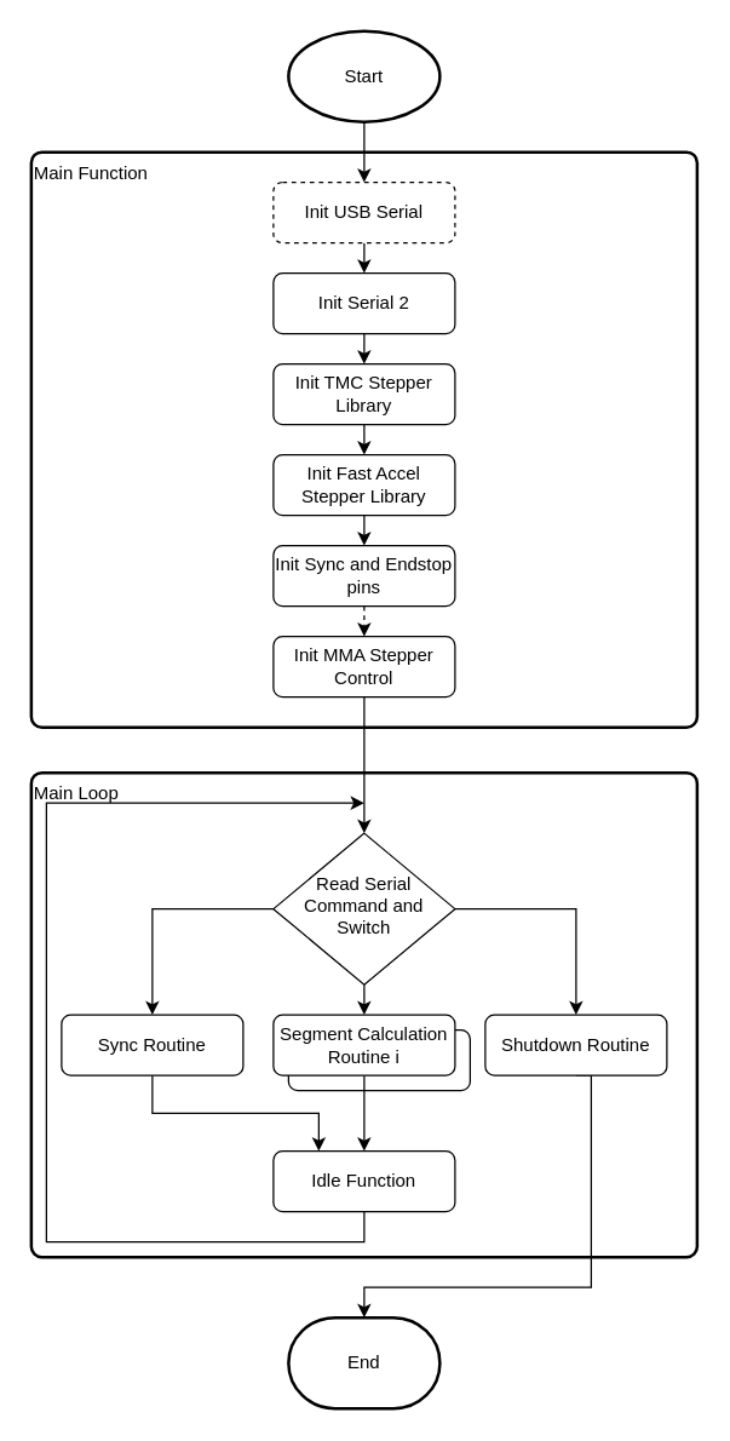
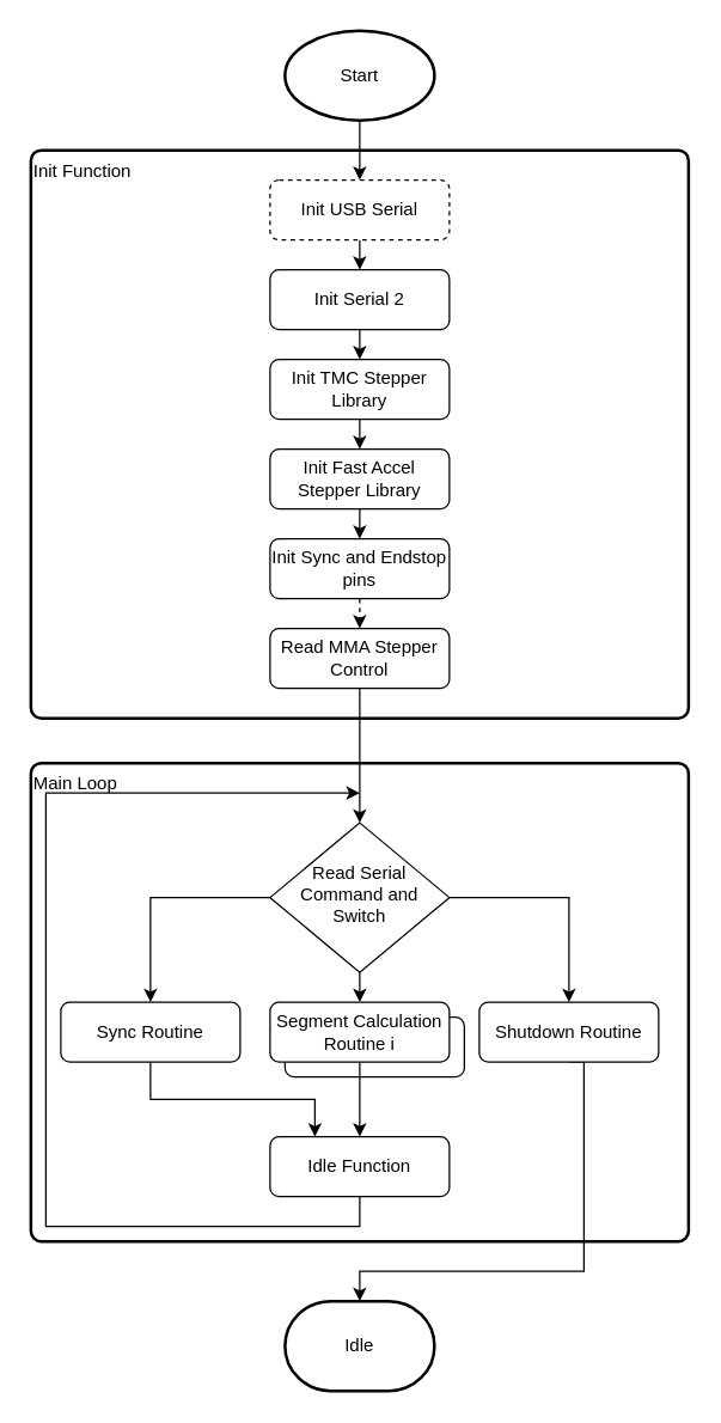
  <mxCell id="0" />
  <mxCell id="1" parent="0" />
- <mxCell id="2" value="Main Function" style="rounded=1;whiteSpace=wrap;html=1;absoluteArcSize=1;arcSize=14;strokeWidth=2;verticalAlign=top;align=left;" vertex="1" parent="1"><mxGeometry x="20" y="100" width="440" height="380" as="geometry" /></mxCell>
+ <mxCell id="2" value="Init Function" style="rounded=1;whiteSpace=wrap;html=1;absoluteArcSize=1;arcSize=14;strokeWidth=2;verticalAlign=top;align=left;" vertex="1" parent="1"><mxGeometry x="20" y="100" width="440" height="380" as="geometry" /></mxCell>
  <mxCell id="3" value="Main Loop" style="rounded=1;whiteSpace=wrap;html=1;absoluteArcSize=1;arcSize=14;strokeWidth=2;verticalAlign=top;align=left;" vertex="1" parent="1"><mxGeometry x="20" y="510" width="440" height="320" as="geometry" /></mxCell>
  <mxCell id="4" style="edgeStyle=orthogonalEdgeStyle;rounded=0;orthogonalLoop=1;jettySize=auto;html=1;exitX=0.5;exitY=1;exitDx=0;exitDy=0;" edge="1" parent="1" source="5"><mxGeometry relative="1" as="geometry"><mxPoint x="240" y="530" as="targetPoint" /><Array as="points"><mxPoint x="240" y="820" /><mxPoint x="30" y="820" /><mxPoint x="30" y="530" /><mxPoint x="130" y="530" /></Array></mxGeometry></mxCell>
  <mxCell id="5" value="Idle Function" style="rounded=1;whiteSpace=wrap;html=1;fontSize=12;glass=0;strokeWidth=1;shadow=0;" parent="1" vertex="1"><mxGeometry x="180" y="760" width="120" height="40" as="geometry" /></mxCell>
  <mxCell id="6" style="edgeStyle=orthogonalEdgeStyle;rounded=0;orthogonalLoop=1;jettySize=auto;html=1;exitX=0.5;exitY=1;exitDx=0;exitDy=0;exitPerimeter=0;entryX=0.5;entryY=0;entryDx=0;entryDy=0;" edge="1" parent="1" source="7" target="21"><mxGeometry relative="1" as="geometry" /></mxCell>
  <mxCell id="7" value="Start" style="strokeWidth=2;html=1;shape=mxgraph.flowchart.start_1;whiteSpace=wrap;" vertex="1" parent="1"><mxGeometry x="190" y="20" width="100" height="60" as="geometry" /></mxCell>
  <mxCell id="8" style="edgeStyle=orthogonalEdgeStyle;rounded=0;orthogonalLoop=1;jettySize=auto;html=1;exitX=0;exitY=0.5;exitDx=0;exitDy=0;entryX=0.5;entryY=0;entryDx=0;entryDy=0;" edge="1" parent="1" source="11" target="13"><mxGeometry relative="1" as="geometry" /></mxCell>
  <mxCell id="9" style="edgeStyle=orthogonalEdgeStyle;rounded=0;orthogonalLoop=1;jettySize=auto;html=1;exitX=1;exitY=0.5;exitDx=0;exitDy=0;entryX=0.5;entryY=0;entryDx=0;entryDy=0;" edge="1" parent="1" source="11" target="18"><mxGeometry relative="1" as="geometry" /></mxCell>
  <mxCell id="10" style="edgeStyle=orthogonalEdgeStyle;rounded=0;orthogonalLoop=1;jettySize=auto;html=1;exitX=0.5;exitY=1;exitDx=0;exitDy=0;entryX=0.5;entryY=0;entryDx=0;entryDy=0;" edge="1" parent="1" source="11" target="16"><mxGeometry relative="1" as="geometry" /></mxCell>
  <mxCell id="11" value="Read Serial Command and Switch" style="rhombus;whiteSpace=wrap;html=1;shadow=0;fontFamily=Helvetica;fontSize=12;align=center;strokeWidth=1;spacing=6;spacingTop=-4;" vertex="1" parent="1"><mxGeometry x="180" y="550" width="120" height="100" as="geometry" /></mxCell>
  <mxCell id="12" style="edgeStyle=orthogonalEdgeStyle;rounded=0;orthogonalLoop=1;jettySize=auto;html=1;exitX=0.5;exitY=1;exitDx=0;exitDy=0;entryX=0.25;entryY=0;entryDx=0;entryDy=0;" edge="1" parent="1" source="13" target="5"><mxGeometry relative="1" as="geometry" /></mxCell>
  <mxCell id="13" value="Sync Routine" style="rounded=1;whiteSpace=wrap;html=1;fontSize=12;glass=0;strokeWidth=1;shadow=0;" vertex="1" parent="1"><mxGeometry x="40" y="670" width="120" height="40" as="geometry" /></mxCell>
  <mxCell id="14" value="" style="rounded=1;whiteSpace=wrap;html=1;fontSize=12;glass=0;strokeWidth=1;shadow=0;" vertex="1" parent="1"><mxGeometry x="190" y="680" width="120" height="40" as="geometry" /></mxCell>
  <mxCell id="15" style="edgeStyle=orthogonalEdgeStyle;rounded=0;orthogonalLoop=1;jettySize=auto;html=1;exitX=0.5;exitY=1;exitDx=0;exitDy=0;entryX=0.5;entryY=0;entryDx=0;entryDy=0;" edge="1" parent="1" source="16" target="5"><mxGeometry relative="1" as="geometry" /></mxCell>
  <mxCell id="16" value="Segment Calculation Routine i" style="rounded=1;whiteSpace=wrap;html=1;fontSize=12;glass=0;strokeWidth=1;shadow=0;" vertex="1" parent="1"><mxGeometry x="180" y="670" width="120" height="40" as="geometry" /></mxCell>
  <mxCell id="17" style="edgeStyle=orthogonalEdgeStyle;rounded=0;orthogonalLoop=1;jettySize=auto;html=1;exitX=0.5;exitY=1;exitDx=0;exitDy=0;entryX=0.5;entryY=0;entryDx=0;entryDy=0;entryPerimeter=0;" edge="1" parent="1" source="18" target="19"><mxGeometry relative="1" as="geometry"><Array as="points"><mxPoint x="390" y="850" /><mxPoint x="240" y="850" /></Array></mxGeometry></mxCell>
  <mxCell id="18" value="Shutdown Routine" style="rounded=1;whiteSpace=wrap;html=1;fontSize=12;glass=0;strokeWidth=1;shadow=0;" vertex="1" parent="1"><mxGeometry x="320" y="670" width="120" height="40" as="geometry" /></mxCell>
- <mxCell id="19" value="End" style="strokeWidth=2;html=1;shape=mxgraph.flowchart.terminator;whiteSpace=wrap;" vertex="1" parent="1"><mxGeometry x="190" y="870" width="100" height="60" as="geometry" /></mxCell>
+ <mxCell id="19" value="Idle" style="strokeWidth=2;html=1;shape=mxgraph.flowchart.terminator;whiteSpace=wrap;" vertex="1" parent="1"><mxGeometry x="190" y="870" width="100" height="60" as="geometry" /></mxCell>
  <mxCell id="20" style="edgeStyle=orthogonalEdgeStyle;rounded=0;orthogonalLoop=1;jettySize=auto;html=1;exitX=0.5;exitY=1;exitDx=0;exitDy=0;entryX=0.5;entryY=0;entryDx=0;entryDy=0;" edge="1" parent="1" source="21" target="23"><mxGeometry relative="1" as="geometry" /></mxCell>
  <mxCell id="21" value="Init USB Serial" style="rounded=1;whiteSpace=wrap;html=1;fontSize=12;glass=0;strokeWidth=1;shadow=0;dashed=1;" vertex="1" parent="1"><mxGeometry x="180" y="120" width="120" height="40" as="geometry" /></mxCell>
  <mxCell id="22" style="edgeStyle=orthogonalEdgeStyle;rounded=0;orthogonalLoop=1;jettySize=auto;html=1;exitX=0.5;exitY=1;exitDx=0;exitDy=0;entryX=0.5;entryY=0;entryDx=0;entryDy=0;" edge="1" parent="1" source="23" target="25"><mxGeometry relative="1" as="geometry" /></mxCell>
  <mxCell id="23" value="Init Serial 2" style="rounded=1;whiteSpace=wrap;html=1;fontSize=12;glass=0;strokeWidth=1;shadow=0;" vertex="1" parent="1"><mxGeometry x="180" y="180" width="120" height="40" as="geometry" /></mxCell>
  <mxCell id="24" style="edgeStyle=orthogonalEdgeStyle;rounded=0;orthogonalLoop=1;jettySize=auto;html=1;exitX=0.5;exitY=1;exitDx=0;exitDy=0;entryX=0.5;entryY=0;entryDx=0;entryDy=0;" edge="1" parent="1" source="25" target="27"><mxGeometry relative="1" as="geometry" /></mxCell>
  <mxCell id="25" value="Init TMC Stepper Library" style="rounded=1;whiteSpace=wrap;html=1;fontSize=12;glass=0;strokeWidth=1;shadow=0;" vertex="1" parent="1"><mxGeometry x="180" y="240" width="120" height="40" as="geometry" /></mxCell>
  <mxCell id="26" style="edgeStyle=orthogonalEdgeStyle;rounded=0;orthogonalLoop=1;jettySize=auto;html=1;exitX=0.5;exitY=1;exitDx=0;exitDy=0;entryX=0.5;entryY=0;entryDx=0;entryDy=0;" edge="1" parent="1" source="27" target="31"><mxGeometry relative="1" as="geometry" /></mxCell>
  <mxCell id="27" value="Init Fast Accel Stepper Library" style="rounded=1;whiteSpace=wrap;html=1;fontSize=12;glass=0;strokeWidth=1;shadow=0;" vertex="1" parent="1"><mxGeometry x="180" y="300" width="120" height="40" as="geometry" /></mxCell>
  <mxCell id="28" style="edgeStyle=orthogonalEdgeStyle;rounded=0;orthogonalLoop=1;jettySize=auto;html=1;exitX=0.5;exitY=1;exitDx=0;exitDy=0;entryX=0.5;entryY=0;entryDx=0;entryDy=0;" edge="1" parent="1" source="29" target="11"><mxGeometry relative="1" as="geometry" /></mxCell>
- <mxCell id="29" value="Init MMA Stepper Control" style="rounded=1;whiteSpace=wrap;html=1;fontSize=12;glass=0;strokeWidth=1;shadow=0;" vertex="1" parent="1"><mxGeometry x="180" y="420" width="120" height="40" as="geometry" /></mxCell>
+ <mxCell id="29" value="Read MMA Stepper Control" style="rounded=1;whiteSpace=wrap;html=1;fontSize=12;glass=0;strokeWidth=1;shadow=0;" vertex="1" parent="1"><mxGeometry x="180" y="420" width="120" height="40" as="geometry" /></mxCell>
  <mxCell id="30" style="edgeStyle=orthogonalEdgeStyle;rounded=0;orthogonalLoop=1;jettySize=auto;html=1;exitX=0.5;exitY=1;exitDx=0;exitDy=0;entryX=0.5;entryY=0;entryDx=0;entryDy=0;dashed=1;" edge="1" parent="1" source="31" target="29"><mxGeometry relative="1" as="geometry" /></mxCell>
  <mxCell id="31" value="Init Sync and Endstop pins" style="rounded=1;whiteSpace=wrap;html=1;fontSize=12;glass=0;strokeWidth=1;shadow=0;" vertex="1" parent="1"><mxGeometry x="180" y="360" width="120" height="40" as="geometry" /></mxCell>
